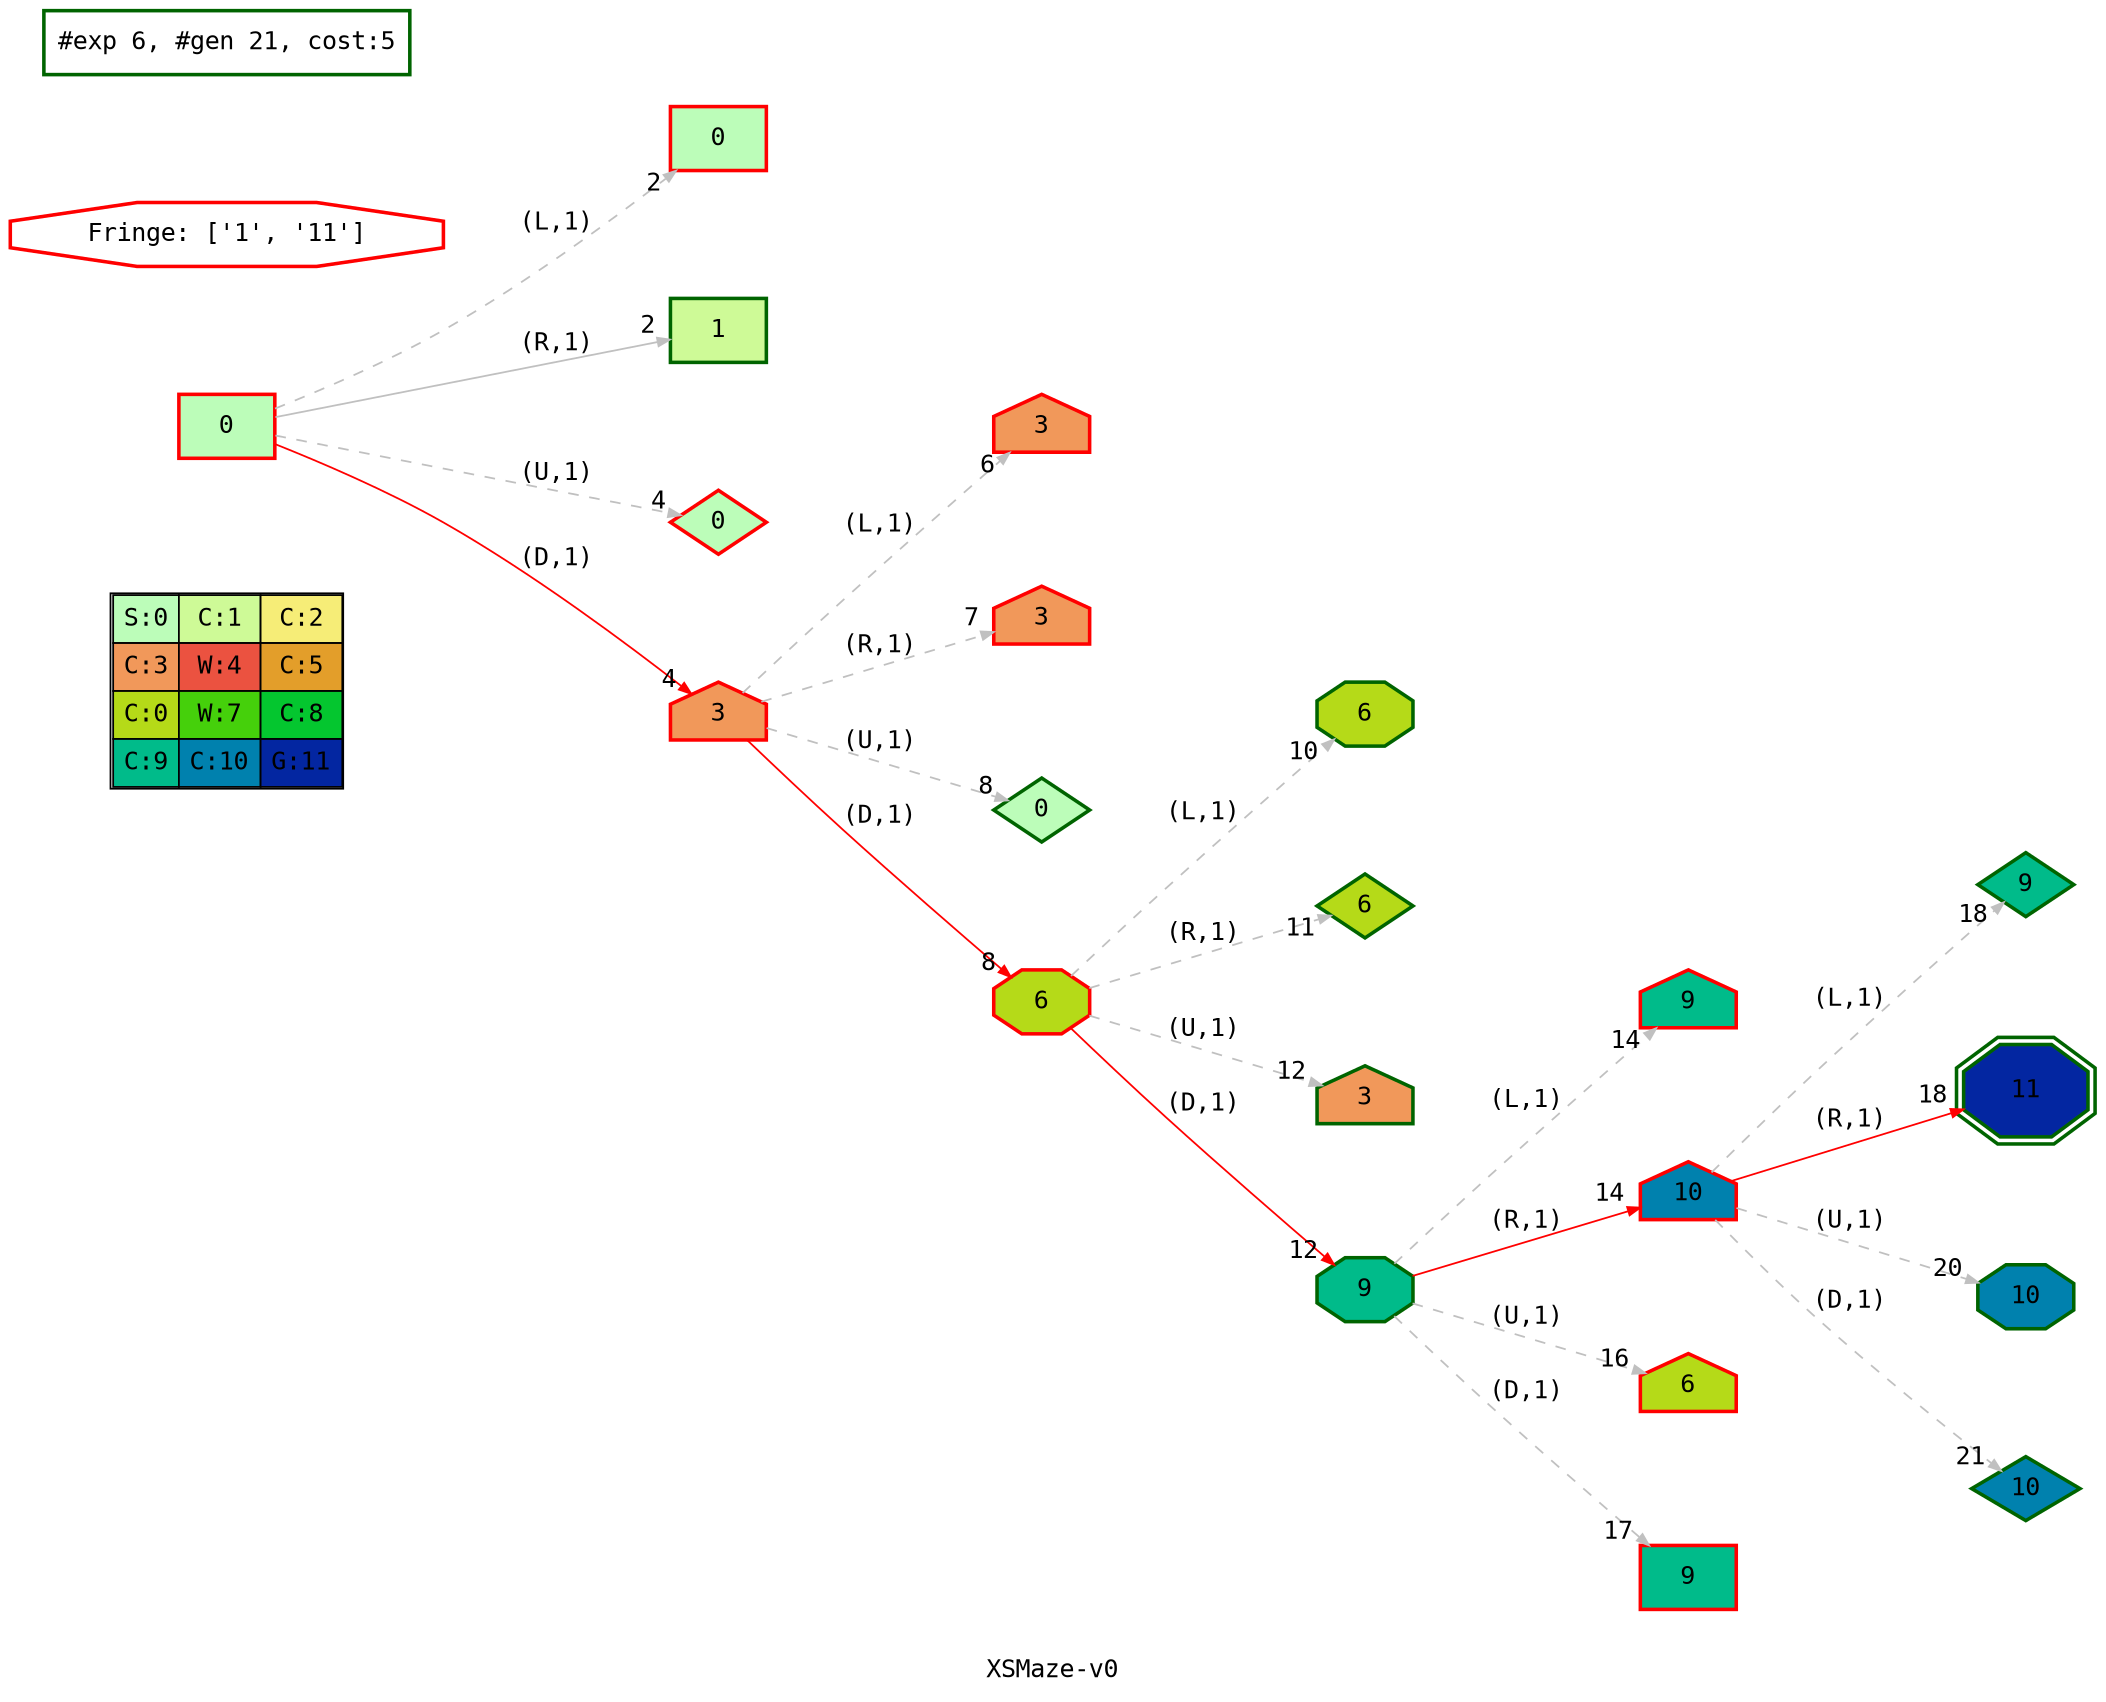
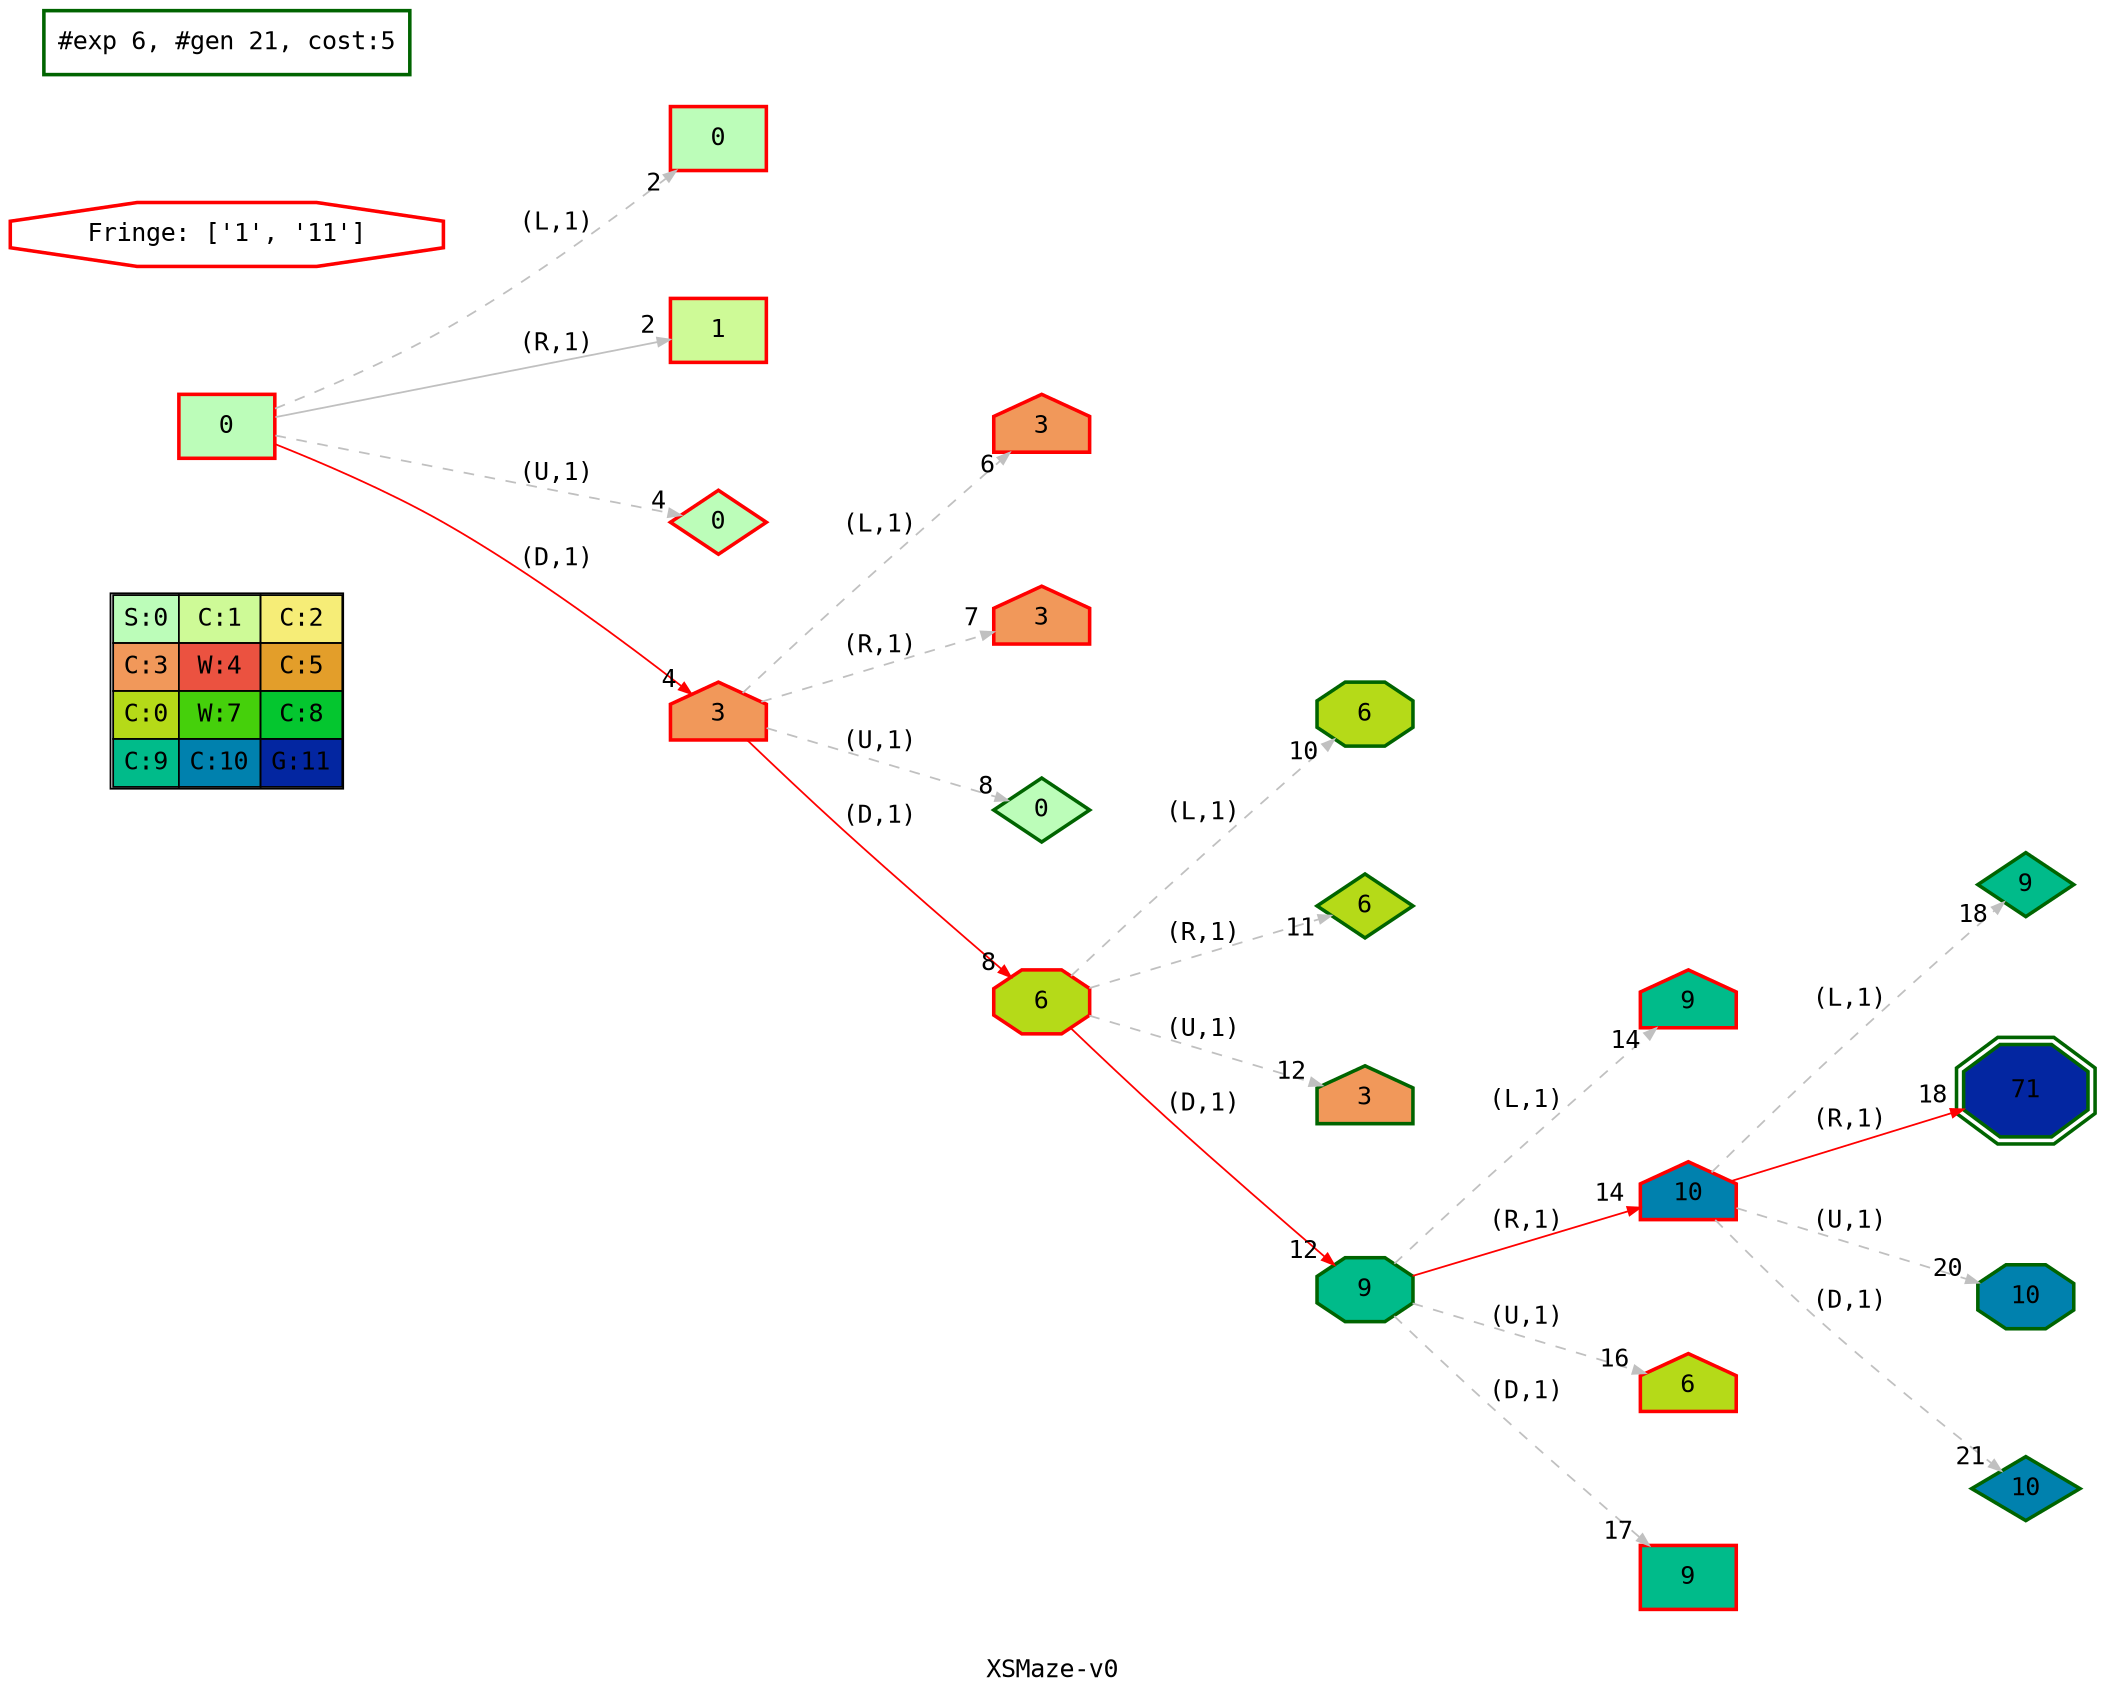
  digraph {
    fontname="DejaVu Sans Mono"
    label="XSMaze-v0"
    nodesep=1
    rankdir=LR
    ranksep=1.2
    node [fontname="DejaVu Sans Mono" penwidth=2 shape=house color=red fillcolor="0.32745098 0.267733   0.99083125 1.        " style=filled]
    edge [arrowsize=0.7 color=grey fontname="DejaVu Sans Mono" headlabel=" 2 " style=dashed]
    n1 [label=<<table border="1" cellpadding="5" cellspacing="0" cellborder="1"><tr><td bgcolor="0.32745098 0.267733   0.99083125 1.        ">S:0</td><td bgcolor="0.24117647 0.39545121 0.97940977 1.        ">C:1</td><td bgcolor="0.15490196 0.51591783 0.96349314 1.        ">C:2</td></tr><tr><td bgcolor="0.06862745 0.62692381 0.94315443 1.        ">C:3</td><td bgcolor="0.01764706 0.72643357 0.91848699 1.        ">W:4</td><td bgcolor="0.10392157 0.81262237 0.88960401 1.        ">C:5</td></tr><tr><td bgcolor="0.19803922 0.88960401 0.8534438  1.        ">C:0</td><td bgcolor="0.28431373 0.94315443 0.81619691 1.        ">W:7</td><td bgcolor="0.37058824 0.97940977 0.77520398 1.        ">C:8</td></tr><tr><td bgcolor="0.45686275 0.99770518 0.73065313 1.        ">C:9</td><td bgcolor="0.54313725 0.99770518 0.68274886 1.        ">C:10</td><td bgcolor="0.62941176 0.97940977 0.63171101 1.        ">G:11</td></tr></table>> shape=plaintext color="" fillcolor="" style=""]
    n2 [label=0 shape=box]
    n3 [label=0 shape=box]
-   n4 [color=darkgreen fillcolor="0.24117647 0.39545121 0.97940977 1.        " label=1 shape=box]
+   n4 [fillcolor="0.24117647 0.39545121 0.97940977 1.        " label=1 shape=box]
    n5 [label=0 shape=diamond]
    n6 [fillcolor="0.06862745 0.62692381 0.94315443 1.        " label=3]
    n7 [fillcolor="0.06862745 0.62692381 0.94315443 1.        " label=3]
    n8 [fillcolor="0.06862745 0.62692381 0.94315443 1.        " label=3]
    n9 [color=darkgreen label=0 shape=diamond]
    n10 [fillcolor="0.19803922 0.88960401 0.8534438  1.        " label=6 shape=octagon]
    n11 [label="Fringe: ['1', '11']" shape=octagon fillcolor="" style=""]
    n12 [color=darkgreen fillcolor="0.19803922 0.88960401 0.8534438  1.        " label=6 shape=octagon]
    n13 [color=darkgreen fillcolor="0.19803922 0.88960401 0.8534438  1.        " label=6 shape=diamond]
    n14 [color=darkgreen fillcolor="0.06862745 0.62692381 0.94315443 1.        " label=3]
    n15 [color=darkgreen fillcolor="0.45686275 0.99770518 0.73065313 1.        " label=9 shape=octagon]
    n16 [fillcolor="0.45686275 0.99770518 0.73065313 1.        " label=9]
    n17 [fillcolor="0.54313725 0.99770518 0.68274886 1.        " label=10]
    n18 [fillcolor="0.19803922 0.88960401 0.8534438  1.        " label=6]
    n19 [fillcolor="0.45686275 0.99770518 0.73065313 1.        " label=9 shape=box]
    n20 [color=darkgreen fillcolor="0.45686275 0.99770518 0.73065313 1.        " label=9 shape=diamond]
-   n21 [color=darkgreen fillcolor="0.62941176 0.97940977 0.63171101 1.        " label=11 peripheries=2 shape=octagon]
+   n21 [color=darkgreen fillcolor="0.62941176 0.97940977 0.63171101 1.        " label=71 peripheries=2 shape=octagon]
    n22 [color=darkgreen fillcolor="0.54313725 0.99770518 0.68274886 1.        " label=10 shape=octagon]
    n23 [color=darkgreen fillcolor="0.54313725 0.99770518 0.68274886 1.        " label=10 shape=diamond]
    "#exp 6, #gen 21, cost:5" [color=darkgreen shape=box fillcolor="" style=""]
    subgraph sub_1 {
      label=Map
      n1
    }
    n2 -> n3 [label="(L,1)"]
    n2 -> n4 [label="(R,1)" style=""]
    n2 -> n5 [headlabel=" 4 " label="(U,1)"]
    n2 -> n6 [color=red headlabel=" 4 " label="(D,1)" style=""]
    n6 -> n7 [headlabel=" 6 " label="(L,1)"]
    n6 -> n8 [headlabel=" 7 " label="(R,1)"]
    n6 -> n9 [headlabel=" 8 " label="(U,1)"]
    n6 -> n10 [color=red headlabel=" 8 " label="(D,1)" style=""]
    n10 -> n12 [headlabel=" 10 " label="(L,1)"]
    n10 -> n13 [headlabel=" 11 " label="(R,1)"]
    n10 -> n14 [headlabel=" 12 " label="(U,1)"]
    n10 -> n15 [color=red headlabel=" 12 " label="(D,1)" style=""]
    n15 -> n16 [headlabel=" 14 " label="(L,1)"]
    n15 -> n17 [color=red headlabel=" 14 " label="(R,1)" style=""]
    n15 -> n18 [headlabel=" 16 " label="(U,1)"]
    n15 -> n19 [headlabel=" 17 " label="(D,1)"]
    n17 -> n20 [headlabel=" 18 " label="(L,1)"]
    n17 -> n21 [color=red headlabel=" 18 " label="(R,1)" style=""]
    n17 -> n22 [headlabel=" 20 " label="(U,1)"]
    n17 -> n23 [headlabel=" 21 " label="(D,1)"]
  }
